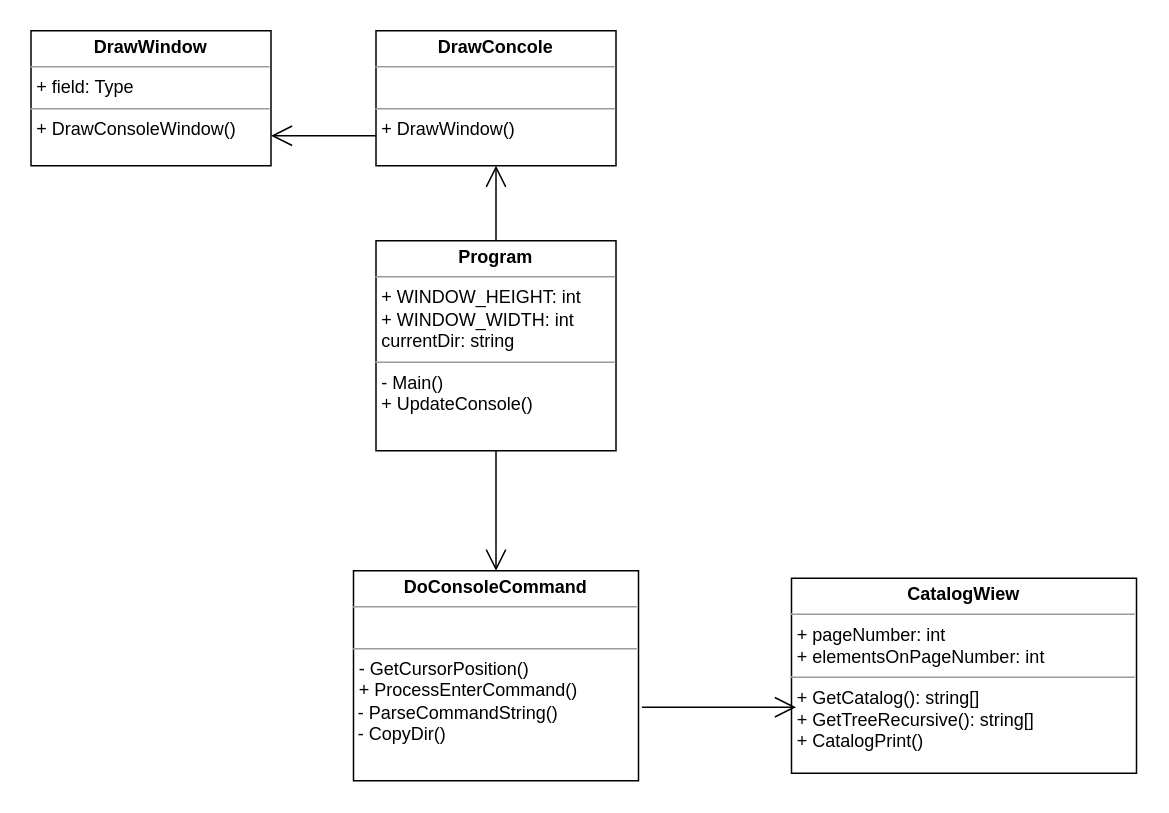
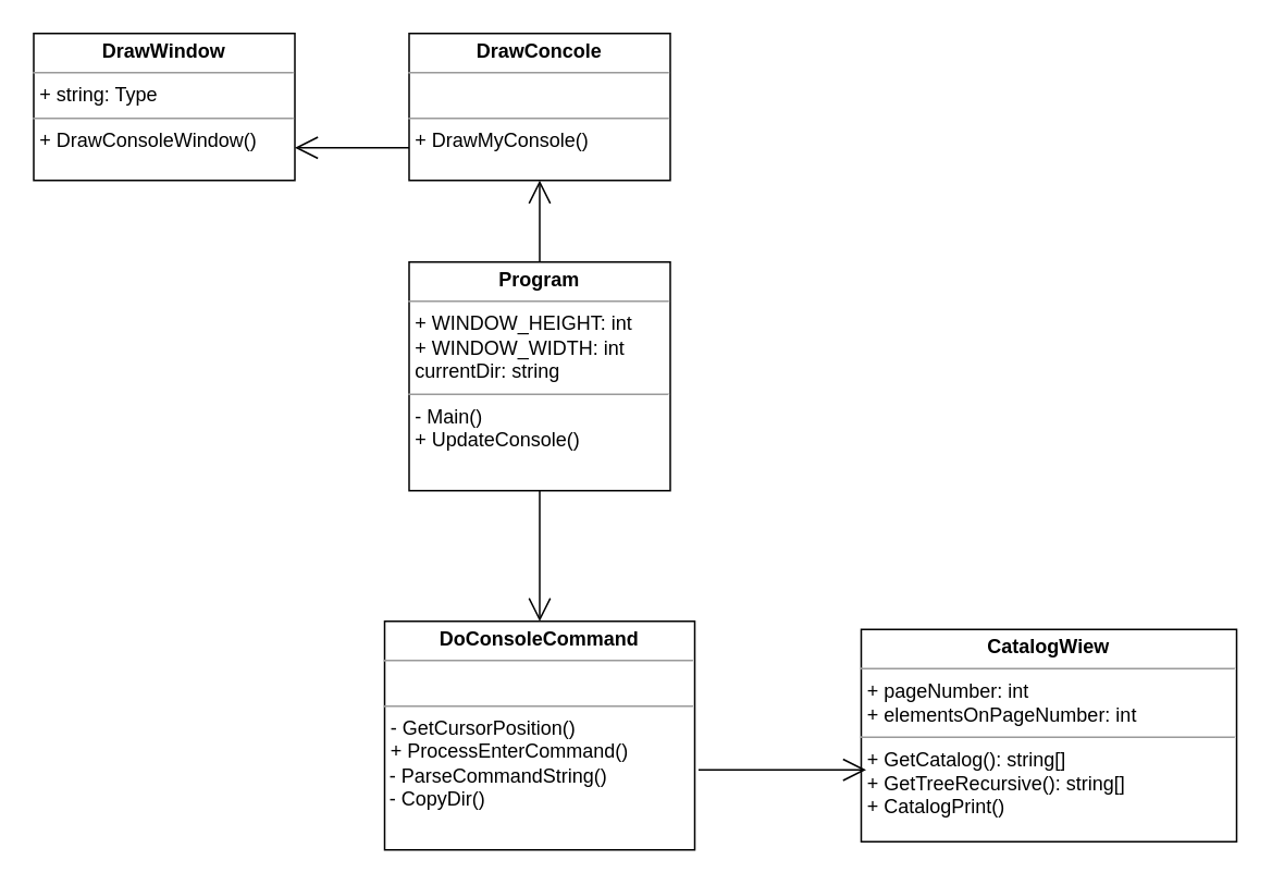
  <mxCell id="0" />
  <mxCell id="1" parent="0" />
- <mxCell id="2" value="&lt;p style=&quot;margin:0px;margin-top:4px;text-align:center;&quot;&gt;&lt;b&gt;DrawWindow&lt;/b&gt;&lt;/p&gt;&lt;hr size=&quot;1&quot;&gt;&lt;p style=&quot;margin:0px;margin-left:4px;&quot;&gt;+ field: Type&lt;/p&gt;&lt;hr size=&quot;1&quot;&gt;&lt;p style=&quot;margin:0px;margin-left:4px;&quot;&gt;+ DrawConsoleWindow()&lt;/p&gt;&lt;p style=&quot;margin:0px;margin-left:4px;&quot;&gt;&lt;br&gt;&lt;/p&gt;" style="verticalAlign=top;align=left;overflow=fill;fontSize=12;fontFamily=Helvetica;html=1;" vertex="1" parent="1"><mxGeometry x="20" y="20" width="160" height="90" as="geometry" /></mxCell>
- <mxCell id="3" value="&lt;p style=&quot;margin:0px;margin-top:4px;text-align:center;&quot;&gt;&lt;b&gt;DrawConcole&lt;/b&gt;&lt;/p&gt;&lt;hr size=&quot;1&quot;&gt;&lt;p style=&quot;margin:0px;margin-left:4px;&quot;&gt;&lt;br&gt;&lt;/p&gt;&lt;hr size=&quot;1&quot;&gt;&lt;p style=&quot;margin:0px;margin-left:4px;&quot;&gt;+ DrawWindow()&lt;/p&gt;" style="verticalAlign=top;align=left;overflow=fill;fontSize=12;fontFamily=Helvetica;html=1;" vertex="1" parent="1"><mxGeometry x="250" y="20" width="160" height="90" as="geometry" /></mxCell>
+ <mxCell id="2" value="&lt;p style=&quot;margin:0px;margin-top:4px;text-align:center;&quot;&gt;&lt;b&gt;DrawWindow&lt;/b&gt;&lt;/p&gt;&lt;hr size=&quot;1&quot;&gt;&lt;p style=&quot;margin:0px;margin-left:4px;&quot;&gt;+ string: Type&lt;/p&gt;&lt;hr size=&quot;1&quot;&gt;&lt;p style=&quot;margin:0px;margin-left:4px;&quot;&gt;+ DrawConsoleWindow()&lt;/p&gt;&lt;p style=&quot;margin:0px;margin-left:4px;&quot;&gt;&lt;br&gt;&lt;/p&gt;" style="verticalAlign=top;align=left;overflow=fill;fontSize=12;fontFamily=Helvetica;html=1;" vertex="1" parent="1"><mxGeometry x="20" y="20" width="160" height="90" as="geometry" /></mxCell>
+ <mxCell id="3" value="&lt;p style=&quot;margin:0px;margin-top:4px;text-align:center;&quot;&gt;&lt;b&gt;DrawConcole&lt;/b&gt;&lt;/p&gt;&lt;hr size=&quot;1&quot;&gt;&lt;p style=&quot;margin:0px;margin-left:4px;&quot;&gt;&lt;br&gt;&lt;/p&gt;&lt;hr size=&quot;1&quot;&gt;&lt;p style=&quot;margin:0px;margin-left:4px;&quot;&gt;+ DrawMyConsole()&lt;/p&gt;" style="verticalAlign=top;align=left;overflow=fill;fontSize=12;fontFamily=Helvetica;html=1;" vertex="1" parent="1"><mxGeometry x="250" y="20" width="160" height="90" as="geometry" /></mxCell>
  <mxCell id="4" value="" style="endArrow=open;endFill=1;endSize=12;html=1;rounded=0;" edge="1" parent="1"><mxGeometry width="160" relative="1" as="geometry"><mxPoint x="250" y="90" as="sourcePoint" /><mxPoint x="180" y="90" as="targetPoint" /></mxGeometry></mxCell>
  <mxCell id="5" value="&lt;p style=&quot;margin:0px;margin-top:4px;text-align:center;&quot;&gt;&lt;b&gt;Program&lt;/b&gt;&lt;/p&gt;&lt;hr size=&quot;1&quot;&gt;&lt;p style=&quot;margin:0px;margin-left:4px;&quot;&gt;+ WINDOW_HEIGHT: int&lt;/p&gt;&lt;p style=&quot;margin:0px;margin-left:4px;&quot;&gt;+&amp;nbsp;WINDOW_WIDTH: int&lt;/p&gt;&lt;p style=&quot;margin:0px;margin-left:4px;&quot;&gt;currentDir: string&lt;br&gt;&lt;/p&gt;&lt;hr size=&quot;1&quot;&gt;&lt;p style=&quot;margin:0px;margin-left:4px;&quot;&gt;- Main()&lt;/p&gt;&lt;p style=&quot;margin:0px;margin-left:4px;&quot;&gt;+ UpdateConsole()&lt;/p&gt;" style="verticalAlign=top;align=left;overflow=fill;fontSize=12;fontFamily=Helvetica;html=1;" vertex="1" parent="1"><mxGeometry x="250" y="160" width="160" height="140" as="geometry" /></mxCell>
  <mxCell id="6" value="" style="endArrow=open;endFill=1;endSize=12;html=1;rounded=0;entryX=0.5;entryY=1;entryDx=0;entryDy=0;" edge="1" parent="1" source="5" target="3"><mxGeometry width="160" relative="1" as="geometry"><mxPoint x="380" y="330" as="sourcePoint" /><mxPoint x="220" y="330" as="targetPoint" /></mxGeometry></mxCell>
  <mxCell id="7" value="&lt;p style=&quot;margin:0px;margin-top:4px;text-align:center;&quot;&gt;&lt;b&gt;DoConsoleCommand&lt;/b&gt;&lt;br&gt;&lt;/p&gt;&lt;hr size=&quot;1&quot;&gt;&lt;p style=&quot;margin:0px;margin-left:4px;&quot;&gt;&lt;br&gt;&lt;/p&gt;&lt;hr size=&quot;1&quot;&gt;&lt;p style=&quot;margin:0px;margin-left:4px;&quot;&gt;- GetCursorPosition()&lt;/p&gt;&lt;p style=&quot;margin:0px;margin-left:4px;&quot;&gt;&lt;span style=&quot;background-color: initial;&quot;&gt;+ ProcessEnterCommand()&lt;/span&gt;&lt;/p&gt;&amp;nbsp;- ParseCommandString()&lt;br&gt;&amp;nbsp;-&amp;nbsp;CopyDir()" style="verticalAlign=top;align=left;overflow=fill;fontSize=12;fontFamily=Helvetica;html=1;" vertex="1" parent="1"><mxGeometry x="235" y="380" width="190" height="140" as="geometry" /></mxCell>
  <mxCell id="8" value="" style="endArrow=open;endFill=1;endSize=12;html=1;rounded=0;exitX=0.5;exitY=1;exitDx=0;exitDy=0;entryX=0.5;entryY=0;entryDx=0;entryDy=0;entryPerimeter=0;" edge="1" parent="1" source="5" target="7"><mxGeometry width="160" relative="1" as="geometry"><mxPoint x="380" y="330" as="sourcePoint" /><mxPoint x="220" y="330" as="targetPoint" /></mxGeometry></mxCell>
  <mxCell id="9" value="&lt;p style=&quot;margin:0px;margin-top:4px;text-align:center;&quot;&gt;&lt;b&gt;CatalogWiew&lt;/b&gt;&lt;br&gt;&lt;/p&gt;&lt;hr size=&quot;1&quot;&gt;&lt;p style=&quot;margin:0px;margin-left:4px;&quot;&gt;+ pageNumber: int&lt;/p&gt;&lt;p style=&quot;margin:0px;margin-left:4px;&quot;&gt;+&amp;nbsp;elementsOnPageNumber: int&lt;/p&gt;&lt;hr size=&quot;1&quot;&gt;&lt;p style=&quot;margin:0px;margin-left:4px;&quot;&gt;+ GetCatalog(): string[]&lt;/p&gt;&lt;p style=&quot;margin:0px;margin-left:4px;&quot;&gt;+&amp;nbsp;GetTreeRecursive(): string[]&lt;/p&gt;&lt;p style=&quot;margin:0px;margin-left:4px;&quot;&gt;+&amp;nbsp;CatalogPrint()&lt;/p&gt;&lt;p style=&quot;margin:0px;margin-left:4px;&quot;&gt;&lt;br&gt;&lt;/p&gt;" style="verticalAlign=top;align=left;overflow=fill;fontSize=12;fontFamily=Helvetica;html=1;" vertex="1" parent="1"><mxGeometry x="527" y="385" width="230" height="130" as="geometry" /></mxCell>
  <mxCell id="10" value="" style="endArrow=open;endFill=1;endSize=12;html=1;rounded=0;exitX=1.012;exitY=0.65;exitDx=0;exitDy=0;exitPerimeter=0;" edge="1" parent="1" source="7"><mxGeometry width="160" relative="1" as="geometry"><mxPoint x="380" y="330" as="sourcePoint" /><mxPoint x="530" y="471" as="targetPoint" /></mxGeometry></mxCell>
